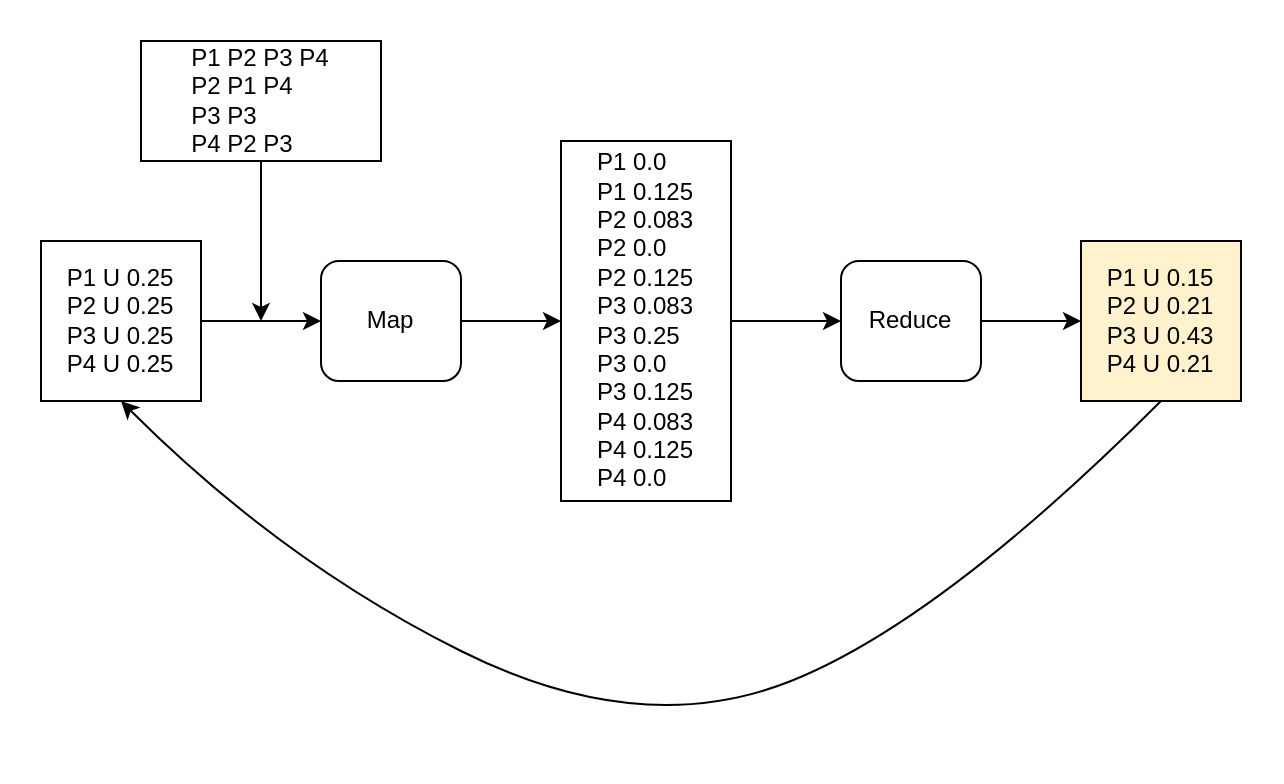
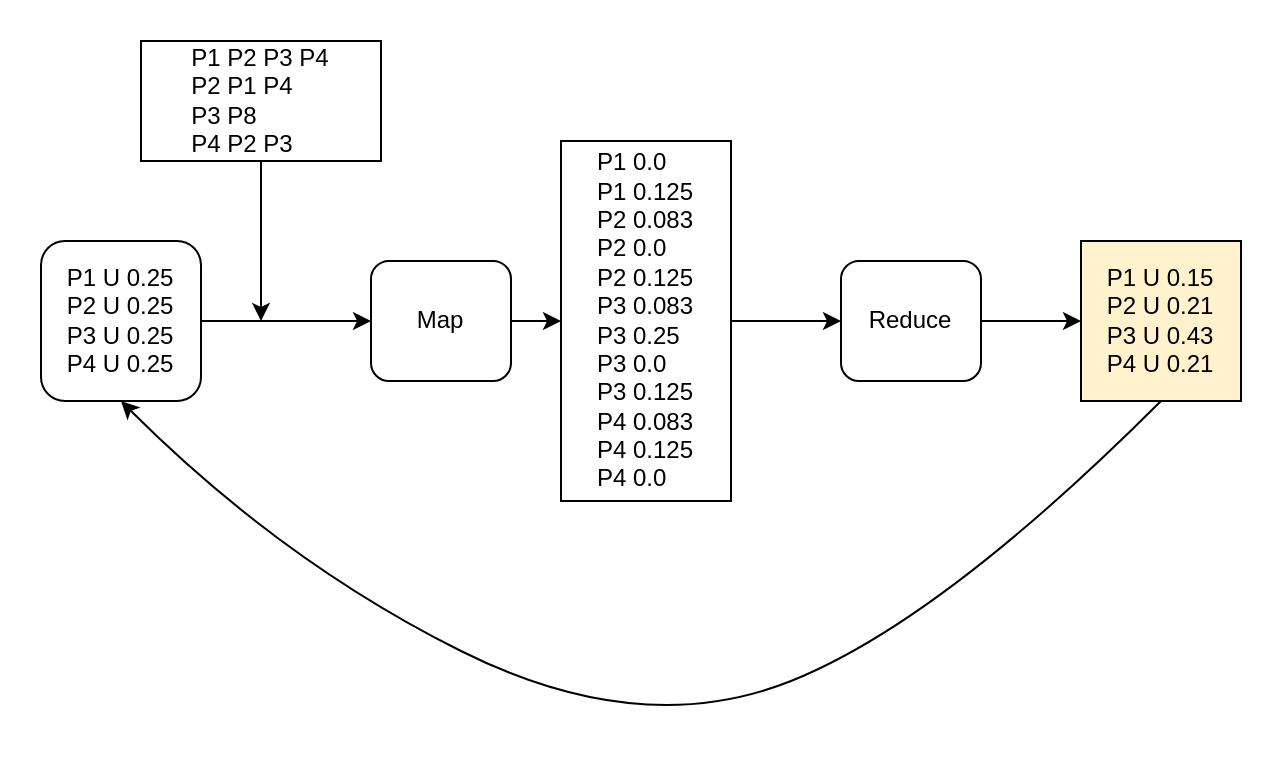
  <mxCell id="0" />
  <mxCell id="1" parent="0" />
- <mxCell id="2" value="P1 U 0.25&lt;br&gt;P2 U 0.25&lt;br&gt;P3 U 0.25&lt;br&gt;P4 U 0.25" style="whiteSpace=wrap;html=1;aspect=fixed;" vertex="1" parent="1"><mxGeometry x="20" y="120" width="80" height="80" as="geometry" /></mxCell>
- <mxCell id="3" value="Map" style="rounded=1;whiteSpace=wrap;html=1;" vertex="1" parent="1"><mxGeometry x="160" y="130" width="70" height="60" as="geometry" /></mxCell>
+ <mxCell id="2" value="P1 U 0.25&lt;br&gt;P2 U 0.25&lt;br&gt;P3 U 0.25&lt;br&gt;P4 U 0.25" style="whiteSpace=wrap;html=1;aspect=fixed;rounded=1;" vertex="1" parent="1"><mxGeometry x="20" y="120" width="80" height="80" as="geometry" /></mxCell>
+ <mxCell id="3" value="Map" style="rounded=1;whiteSpace=wrap;html=1;" vertex="1" parent="1"><mxGeometry x="185" y="130" width="70" height="60" as="geometry" /></mxCell>
  <mxCell id="4" value="" style="endArrow=classic;html=1;rounded=0;exitX=1;exitY=0.5;exitDx=0;exitDy=0;entryX=0;entryY=0.5;entryDx=0;entryDy=0;" edge="1" parent="1" source="2" target="3"><mxGeometry width="50" height="50" relative="1" as="geometry"><mxPoint x="340" y="320" as="sourcePoint" /><mxPoint x="390" y="270" as="targetPoint" /></mxGeometry></mxCell>
  <mxCell id="5" value="" style="endArrow=classic;html=1;rounded=0;exitX=0.5;exitY=1;exitDx=0;exitDy=0;" edge="1" parent="1" source="6"><mxGeometry width="50" height="50" relative="1" as="geometry"><mxPoint x="440" y="100" as="sourcePoint" /><mxPoint x="130" y="160" as="targetPoint" /></mxGeometry></mxCell>
- <mxCell id="6" value="&lt;div style=&quot;text-align: left;&quot;&gt;&lt;span style=&quot;background-color: initial;&quot;&gt;P1 P2 P3 P4&lt;/span&gt;&lt;/div&gt;&lt;div style=&quot;text-align: left;&quot;&gt;&lt;span style=&quot;background-color: initial;&quot;&gt;P2 P1 P4&lt;/span&gt;&lt;/div&gt;&lt;div style=&quot;text-align: left;&quot;&gt;&lt;span style=&quot;background-color: initial;&quot;&gt;P3 P3&lt;/span&gt;&lt;/div&gt;&lt;div style=&quot;text-align: left;&quot;&gt;&lt;span style=&quot;background-color: initial;&quot;&gt;P4 P2 P3&lt;/span&gt;&lt;/div&gt;" style="rounded=0;whiteSpace=wrap;html=1;" vertex="1" parent="1"><mxGeometry x="70" y="20" width="120" height="60" as="geometry" /></mxCell>
+ <mxCell id="6" value="&lt;div style=&quot;text-align: left;&quot;&gt;&lt;span style=&quot;background-color: initial;&quot;&gt;P1 P2 P3 P4&lt;/span&gt;&lt;/div&gt;&lt;div style=&quot;text-align: left;&quot;&gt;&lt;span style=&quot;background-color: initial;&quot;&gt;P2 P1 P4&lt;/span&gt;&lt;/div&gt;&lt;div style=&quot;text-align: left;&quot;&gt;&lt;span style=&quot;background-color: initial;&quot;&gt;P3 P8&lt;/span&gt;&lt;/div&gt;&lt;div style=&quot;text-align: left;&quot;&gt;&lt;span style=&quot;background-color: initial;&quot;&gt;P4 P2 P3&lt;/span&gt;&lt;/div&gt;" style="rounded=0;whiteSpace=wrap;html=1;" vertex="1" parent="1"><mxGeometry x="70" y="20" width="120" height="60" as="geometry" /></mxCell>
  <mxCell id="7" value="" style="endArrow=classic;html=1;rounded=0;exitX=1;exitY=0.5;exitDx=0;exitDy=0;" edge="1" parent="1" source="3" target="9"><mxGeometry width="50" height="50" relative="1" as="geometry"><mxPoint x="340" y="300" as="sourcePoint" /><mxPoint x="300" y="160" as="targetPoint" /></mxGeometry></mxCell>
  <mxCell id="8" style="edgeStyle=orthogonalEdgeStyle;rounded=0;orthogonalLoop=1;jettySize=auto;html=1;exitX=0;exitY=0.5;exitDx=0;exitDy=0;" edge="1" parent="1" source="9"><mxGeometry relative="1" as="geometry"><mxPoint x="300" y="160" as="targetPoint" /></mxGeometry></mxCell>
  <mxCell id="9" value="&lt;div style=&quot;text-align: left;&quot;&gt;&lt;span style=&quot;background-color: initial;&quot;&gt;P1 0.0&lt;/span&gt;&lt;/div&gt;&lt;div style=&quot;text-align: left;&quot;&gt;&lt;span style=&quot;background-color: initial;&quot;&gt;P1 0.125&lt;/span&gt;&lt;/div&gt;&lt;div style=&quot;text-align: left;&quot;&gt;&lt;span style=&quot;background-color: initial;&quot;&gt;P2 0.083&lt;/span&gt;&lt;/div&gt;&lt;div style=&quot;text-align: left;&quot;&gt;&lt;div&gt;&lt;span style=&quot;background-color: initial;&quot;&gt;P2 0.0&lt;/span&gt;&lt;/div&gt;&lt;div&gt;&lt;span style=&quot;background-color: initial;&quot;&gt;P2 0.125&lt;/span&gt;&lt;/div&gt;&lt;div&gt;&lt;div&gt;&lt;span style=&quot;background-color: initial;&quot;&gt;P3 0.083&lt;/span&gt;&lt;/div&gt;&lt;div&gt;&lt;div&gt;&lt;span style=&quot;background-color: initial;&quot;&gt;P3 0.25&lt;/span&gt;&lt;/div&gt;&lt;div&gt;&lt;span style=&quot;background-color: initial;&quot;&gt;P3 0.0&lt;/span&gt;&lt;/div&gt;&lt;/div&gt;&lt;/div&gt;&lt;div&gt;&lt;span style=&quot;background-color: initial;&quot;&gt;P3 0.125&lt;/span&gt;&lt;/div&gt;&lt;div&gt;&lt;div&gt;&lt;span style=&quot;background-color: initial;&quot;&gt;P4 0.083&lt;/span&gt;&lt;br&gt;&lt;/div&gt;&lt;/div&gt;&lt;div&gt;&lt;div&gt;&lt;span style=&quot;background-color: initial;&quot;&gt;P4 0.125&lt;/span&gt;&lt;/div&gt;&lt;div&gt;&lt;span style=&quot;background-color: initial;&quot;&gt;P4 0.0&lt;/span&gt;&lt;/div&gt;&lt;/div&gt;&lt;/div&gt;" style="rounded=0;whiteSpace=wrap;html=1;" vertex="1" parent="1"><mxGeometry x="280" y="70" width="85" height="180" as="geometry" /></mxCell>
  <mxCell id="10" value="" style="endArrow=classic;html=1;rounded=0;exitX=1;exitY=0.5;exitDx=0;exitDy=0;" edge="1" parent="1" source="9"><mxGeometry width="50" height="50" relative="1" as="geometry"><mxPoint x="340" y="220" as="sourcePoint" /><mxPoint x="420" y="160" as="targetPoint" /></mxGeometry></mxCell>
  <mxCell id="11" value="P1 U 0.15&lt;br&gt;P2 U 0.21&lt;br&gt;P3 U 0.43&lt;br&gt;P4 U 0.21" style="whiteSpace=wrap;html=1;aspect=fixed;fillColor=#fff2cc;" vertex="1" parent="1"><mxGeometry x="540" y="120" width="80" height="80" as="geometry" /></mxCell>
  <mxCell id="12" value="" style="edgeStyle=orthogonalEdgeStyle;rounded=0;orthogonalLoop=1;jettySize=auto;html=1;" edge="1" parent="1" source="13" target="11"><mxGeometry relative="1" as="geometry" /></mxCell>
  <mxCell id="13" value="Reduce" style="rounded=1;whiteSpace=wrap;html=1;" vertex="1" parent="1"><mxGeometry x="420" y="130" width="70" height="60" as="geometry" /></mxCell>
  <mxCell id="14" value="" style="curved=1;endArrow=classic;html=1;rounded=0;exitX=0.5;exitY=1;exitDx=0;exitDy=0;entryX=0.5;entryY=1;entryDx=0;entryDy=0;" edge="1" parent="1" source="11" target="2"><mxGeometry width="50" height="50" relative="1" as="geometry"><mxPoint x="340" y="220" as="sourcePoint" /><mxPoint x="390" y="170" as="targetPoint" /><Array as="points"><mxPoint x="470" y="310" /><mxPoint x="320" y="370" /><mxPoint x="140" y="280" /></Array></mxGeometry></mxCell>
